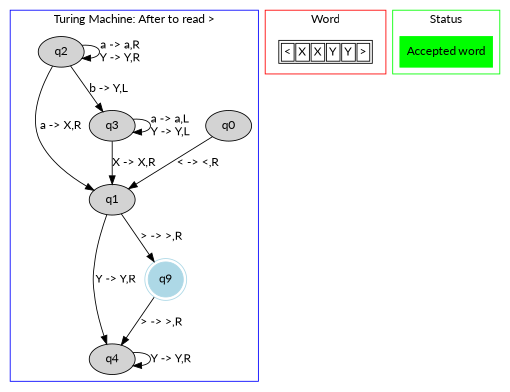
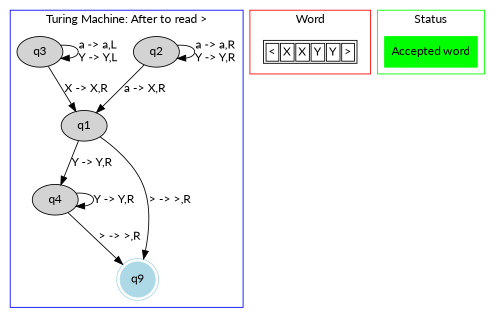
  digraph {
    fontname=Lato
    node [fontname=Lato style=filled]
    edge [fontname=Lato]
-   q0
    q1
    q2
    q4
    n5 [color=lightblue label=q9 shape=doublecircle]
    q3
    n7 [label=<<TABLE> <TR> <TD><FONT>&lt;</FONT></TD> <TD><FONT>X</FONT></TD> <TD><FONT>X</FONT></TD> <TD><FONT>Y</FONT></TD> <TD><FONT>Y</FONT></TD> <TD><FONT>&gt;</FONT></TD> </TR> </TABLE>> shape=plaintext style=""]
    n8 [color=green label="Accepted word" shape=rect]
    subgraph cluster_1 {
      color=blue
      label="Turing Machine: After to read >"
-     q0
      q1
      q2
      q4
      n5
      q3
    }
    subgraph cluster_2 {
      color=red
      label=Word
      n7
    }
    subgraph cluster_3 {
      color=green
      label=Status
      n8
    }
-   q0 -> q1 [label="< -> <,R"]
    q1 -> q4 [label="Y -> Y,R"]
    q1 -> n5 [label="> -> >,R"]
    q2 -> q1 [label="a -> X,R"]
    q2 -> q2 [label="a -> a,R\nY -> Y,R"]
-   q2 -> q3 [label="b -> Y,L"]
    q4 -> q4 [label="Y -> Y,R"]
-   n5 -> q4 [label="> -> >,R"]
+   q4 -> n5 [label="> -> >,R"]
    q3 -> q1 [label="X -> X,R"]
    q3 -> q3 [label="a -> a,L\nY -> Y,L"]
  }
